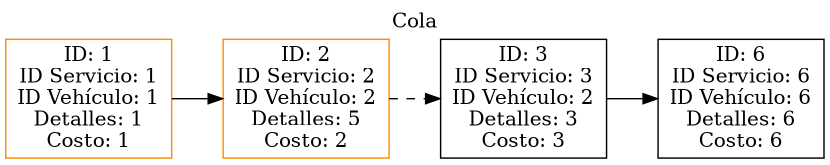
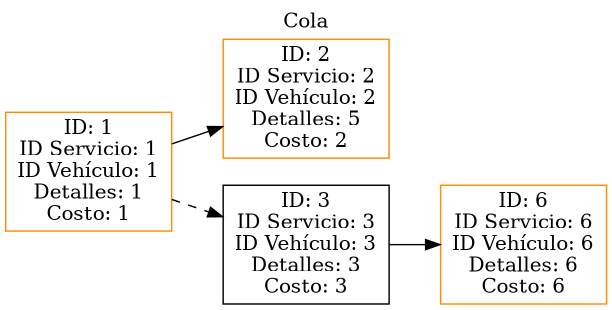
  digraph {
    label=Cola
    labelloc=t
    rankdir=LR
    node [color=darkorange shape=record]
    edge [arrowhead=normal style=solid]
    n1 [height=.1 label="{ID: 1\nID Servicio: 1\nID Vehículo: 1\nDetalles: 1\nCosto: 1}"]
    n2 [height=.1 label="{ID: 2\nID Servicio: 2\nID Vehículo: 2\nDetalles: 5\nCosto: 2}"]
-   n3 [color=black height=.1 label="{ID: 3\nID Servicio: 3\nID Vehículo: 2\nDetalles: 3\nCosto: 3}"]
-   n4 [color=black height=.1 label="{ID: 6\nID Servicio: 6\nID Vehículo: 6\nDetalles: 6\nCosto: 6}"]
+   n3 [color=black height=.1 label="{ID: 3\nID Servicio: 3\nID Vehículo: 3\nDetalles: 3\nCosto: 3}"]
+   n4 [height=.1 label="{ID: 6\nID Servicio: 6\nID Vehículo: 6\nDetalles: 6\nCosto: 6}"]
    n1 -> n2
-   n2 -> n3 [style=dashed]
+   n1 -> n3 [style=dashed]
    n3 -> n4
  }
